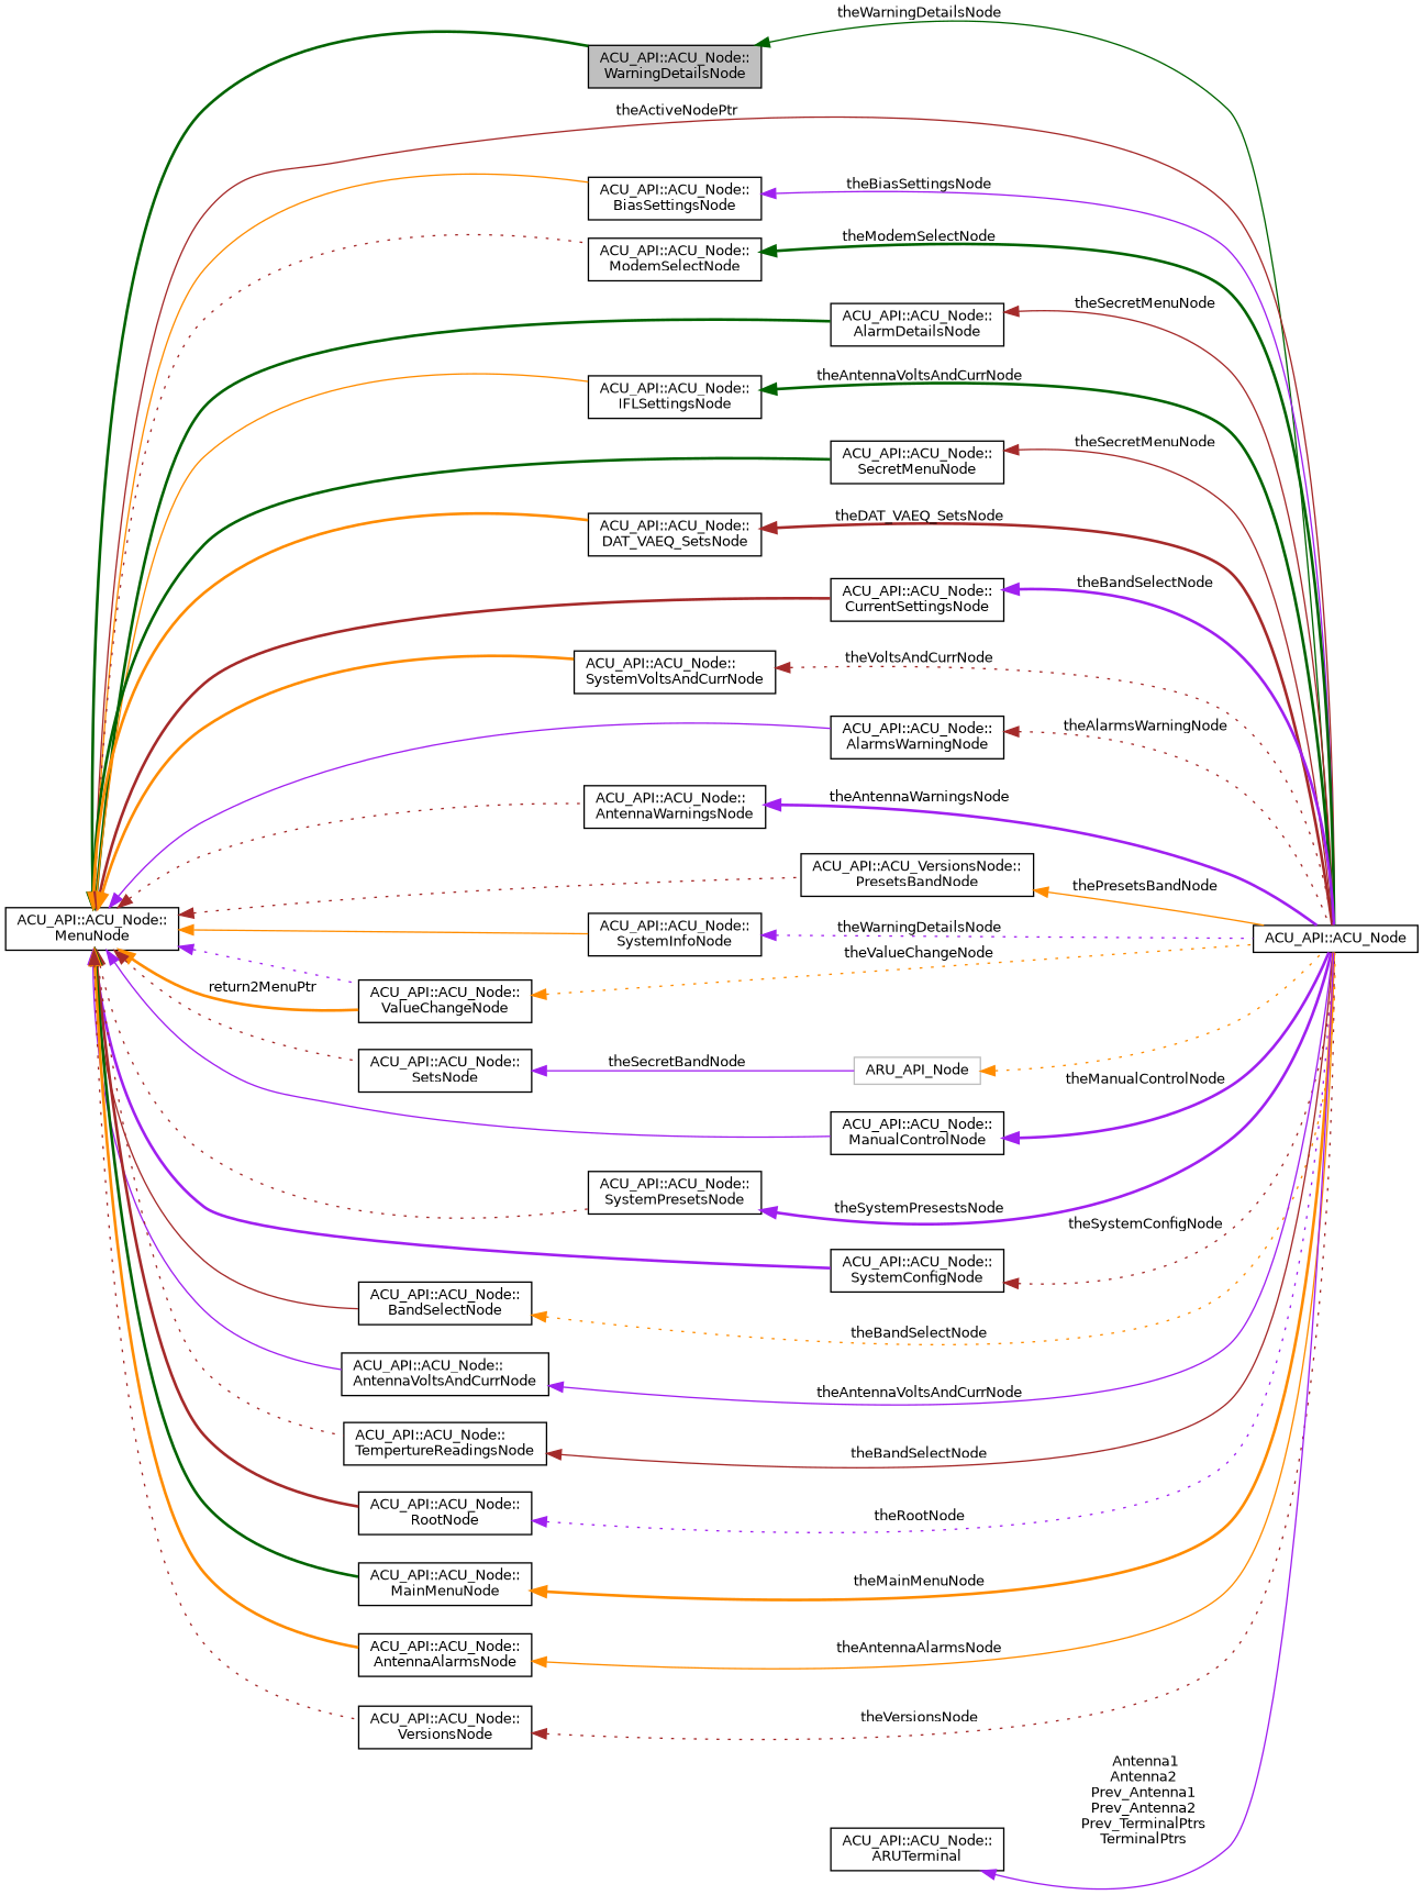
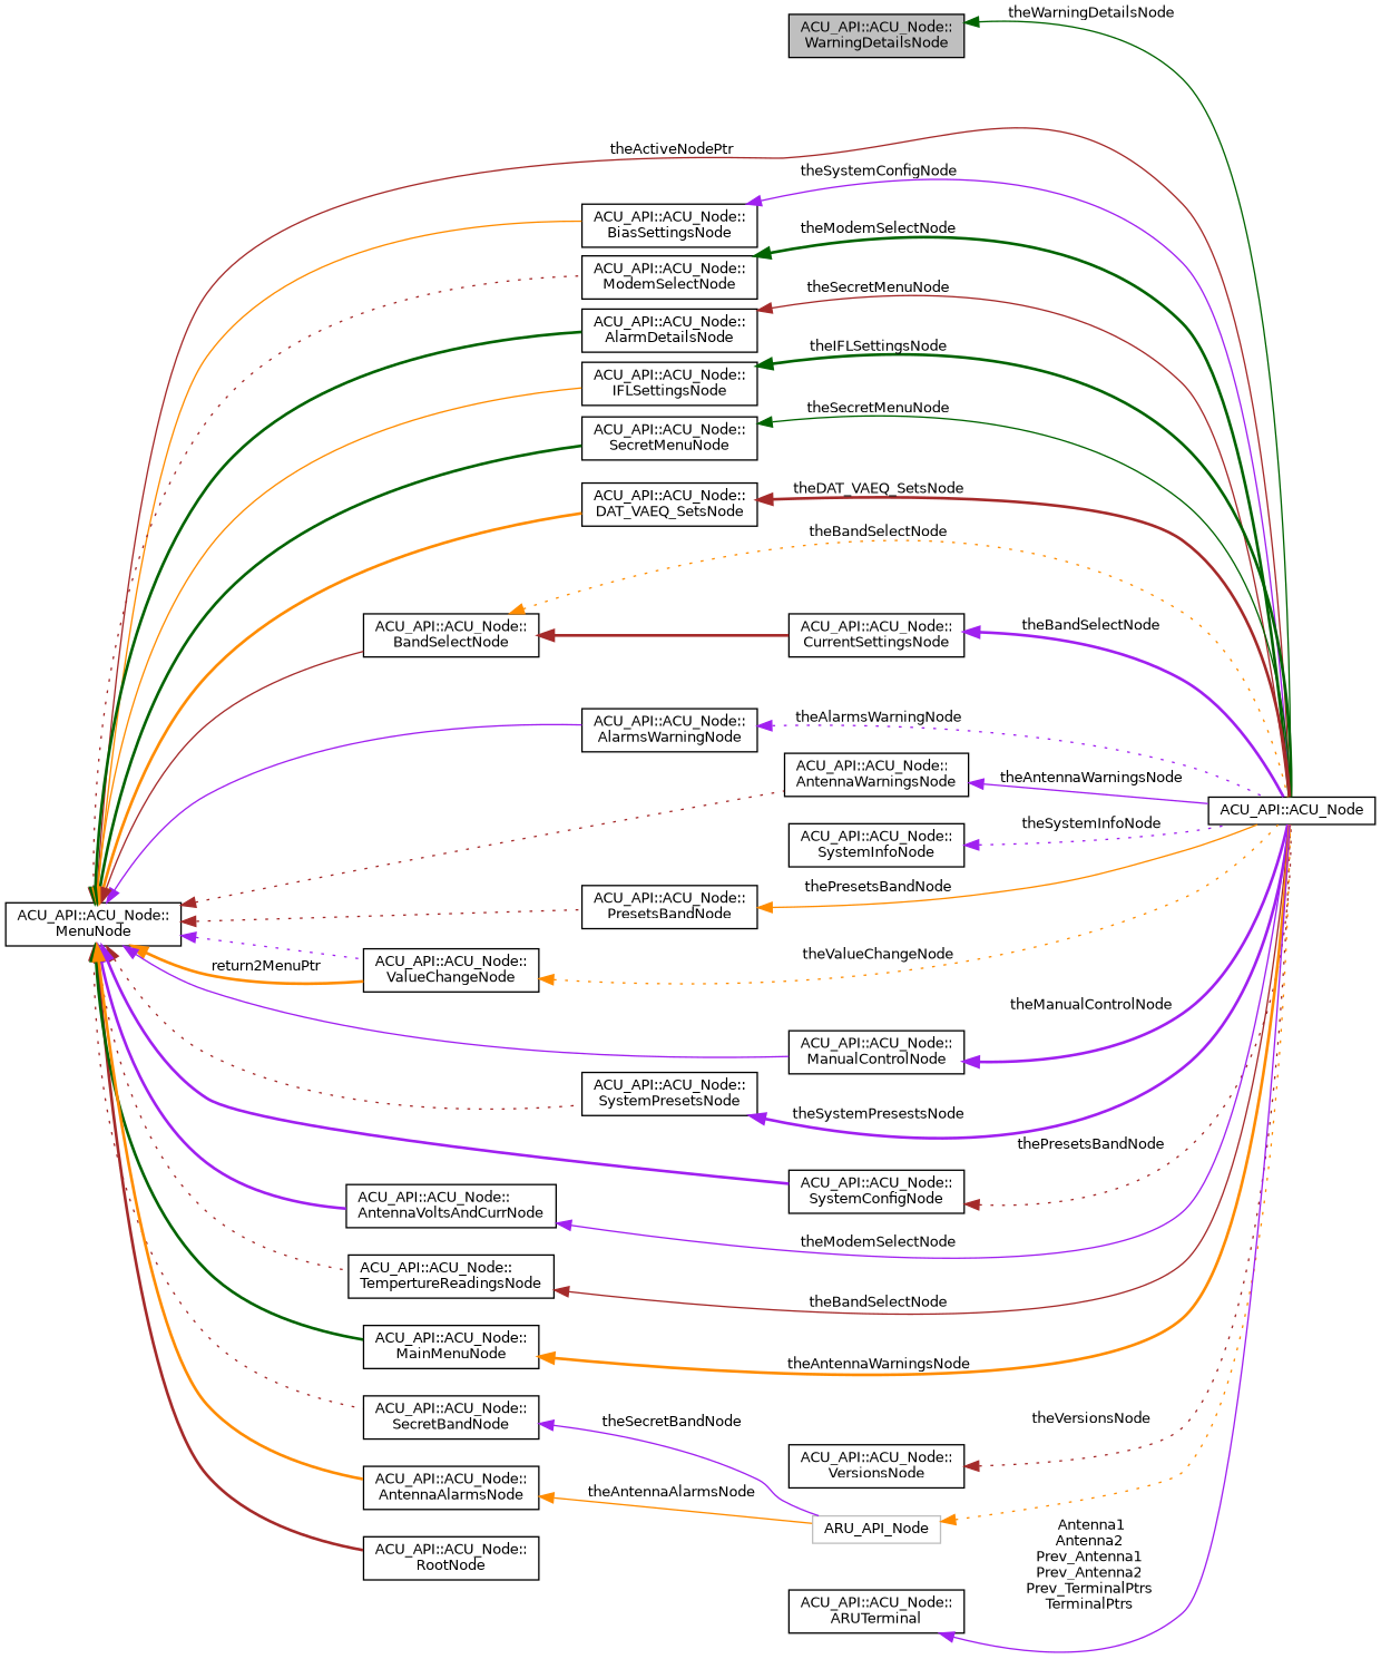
  digraph {
    rankdir=LR
    node [color=black fillcolor=white fontname=Helvetica fontsize=10 shape=record style=filled]
    edge [color=brown dir=back fontname=Helvetica fontsize=10 labelfontname=Helvetica labelfontsize=10 style=bold]
    n1 [fillcolor=grey75 fontcolor=black height=0.2 label="ACU_API::ACU_Node::\lWarningDetailsNode" width=0.4]
    n2 [height=0.2 label="ACU_API::ACU_Node" width=0.4]
    n3 [height=0.2 label="ACU_API::ACU_Node::\lMenuNode" width=0.4]
    n4 [height=0.2 label="ACU_API::ACU_Node::\lBiasSettingsNode" width=0.4]
    n5 [height=0.2 label="ACU_API::ACU_Node::\lModemSelectNode" width=0.4]
    n6 [height=0.2 label="ACU_API::ACU_Node::\lAlarmDetailsNode" width=0.4]
    n7 [height=0.2 label="ACU_API::ACU_Node::\lIFLSettingsNode" width=0.4]
    n8 [height=0.2 label="ACU_API::ACU_Node::\lSecretMenuNode" width=0.4]
    n9 [height=0.2 label="ACU_API::ACU_Node::\lDAT_VAEQ_SetsNode" width=0.4]
    n10 [height=0.2 label="ACU_API::ACU_Node::\lCurrentSettingsNode" width=0.4]
-   n11 [height=0.2 label="ACU_API::ACU_Node::\lSystemVoltsAndCurrNode" width=0.4]
    n12 [height=0.2 label="ACU_API::ACU_Node::\lAlarmsWarningNode" width=0.4]
    n13 [height=0.2 label="ACU_API::ACU_Node::\lAntennaWarningsNode" width=0.4]
-   n14 [height=0.2 label="ACU_API::ACU_VersionsNode::\lPresetsBandNode" width=0.4]
+   n14 [height=0.2 label="ACU_API::ACU_Node::\lPresetsBandNode" width=0.4]
    n15 [height=0.2 label="ACU_API::ACU_Node::\lSystemInfoNode" width=0.4]
    n16 [height=0.2 label="ACU_API::ACU_Node::\lValueChangeNode" width=0.4]
-   n17 [height=0.2 label="ACU_API::ACU_Node::\lSetsNode" width=0.4]
+   n17 [height=0.2 label="ACU_API::ACU_Node::\lSecretBandNode" width=0.4]
    n18 [height=0.2 label="ACU_API::ACU_Node::\lManualControlNode" width=0.4]
    n19 [height=0.2 label="ACU_API::ACU_Node::\lSystemPresetsNode" width=0.4]
    n20 [height=0.2 label="ACU_API::ACU_Node::\lSystemConfigNode" width=0.4]
    n21 [height=0.2 label="ACU_API::ACU_Node::\lBandSelectNode" width=0.4]
    n22 [height=0.2 label="ACU_API::ACU_Node::\lAntennaVoltsAndCurrNode" width=0.4]
    n23 [height=0.2 label="ACU_API::ACU_Node::\lTempertureReadingsNode" width=0.4]
    n24 [height=0.2 label="ACU_API::ACU_Node::\lRootNode" width=0.4]
    n25 [height=0.2 label="ACU_API::ACU_Node::\lMainMenuNode" width=0.4]
    n26 [height=0.2 label="ACU_API::ACU_Node::\lAntennaAlarmsNode" width=0.4]
    n27 [height=0.2 label="ACU_API::ACU_Node::\lVersionsNode" width=0.4]
    n28 [color=grey75 height=0.2 label=ARU_API_Node width=0.4]
    n29 [height=0.2 label="ACU_API::ACU_Node::\lARUTerminal" width=0.4]
    n1 -> n2 [color=darkgreen label=" theWarningDetailsNode" style=solid]
-   n3 -> n1 [color=darkgreen]
    n3 -> n2 [label=" theActiveNodePtr" style=solid]
    n3 -> n4 [color=darkorange style=solid]
    n3 -> n5 [style=dotted]
    n3 -> n6 [color=darkgreen]
    n3 -> n7 [color=darkorange style=solid]
    n3 -> n8 [color=darkgreen]
    n3 -> n9 [color=darkorange]
-   n3 -> n10
-   n3 -> n11 [color=darkorange]
+   n21 -> n10
    n3 -> n12 [color=purple style=solid]
    n3 -> n13 [style=dotted]
    n3 -> n14 [style=dotted]
-   n3 -> n15 [color=darkorange style=solid]
    n3 -> n16 [color=purple style=dotted]
    n3 -> n16 [color=darkorange label=" return2MenuPtr"]
    n3 -> n17 [style=dotted]
    n3 -> n18 [color=purple style=solid]
    n3 -> n19 [style=dotted]
    n3 -> n20 [color=purple]
    n3 -> n21 [style=solid]
-   n3 -> n22 [color=purple style=solid]
+   n3 -> n22 [color=purple]
    n3 -> n23 [style=dotted]
    n3 -> n24
    n3 -> n25 [color=darkgreen]
    n3 -> n26 [color=darkorange]
-   n3 -> n27 [style=dotted]
-   n4 -> n2 [color=purple label=" theBiasSettingsNode" style=solid]
+   n4 -> n2 [color=purple label=" theSystemConfigNode" style=solid]
    n5 -> n2 [color=darkgreen label=" theModemSelectNode"]
    n6 -> n2 [label=" theSecretMenuNode" style=solid]
-   n7 -> n2 [color=darkgreen label=" theAntennaVoltsAndCurrNode"]
-   n8 -> n2 [label=" theSecretMenuNode" style=solid]
+   n7 -> n2 [color=darkgreen label=" theIFLSettingsNode"]
+   n8 -> n2 [color=darkgreen label=" theSecretMenuNode" style=solid]
    n9 -> n2 [label=" theDAT_VAEQ_SetsNode"]
    n10 -> n2 [color=purple label=" theBandSelectNode"]
-   n11 -> n2 [label=" theVoltsAndCurrNode" style=dotted]
-   n12 -> n2 [label=" theAlarmsWarningNode" style=dotted]
-   n13 -> n2 [color=purple label=" theAntennaWarningsNode"]
+   n12 -> n2 [color=purple label=" theAlarmsWarningNode" style=dotted]
+   n13 -> n2 [color=purple label=" theAntennaWarningsNode" style=solid]
    n14 -> n2 [color=darkorange label=" thePresetsBandNode" style=solid]
-   n15 -> n2 [color=purple label=" theWarningDetailsNode" style=dotted]
+   n15 -> n2 [color=purple label=" theSystemInfoNode" style=dotted]
    n16 -> n2 [color=darkorange label=" theValueChangeNode" style=dotted]
    n17 -> n28 [color=purple label=" theSecretBandNode" style=solid]
    n18 -> n2 [color=purple label=" theManualControlNode"]
    n19 -> n2 [color=purple label=" theSystemPresestsNode"]
-   n20 -> n2 [label=" theSystemConfigNode" style=dotted]
+   n20 -> n2 [label=" thePresetsBandNode" style=dotted]
    n21 -> n2 [color=darkorange label=" theBandSelectNode" style=dotted]
-   n22 -> n2 [color=purple label=" theAntennaVoltsAndCurrNode" style=solid]
+   n22 -> n2 [color=purple label=" theModemSelectNode" style=solid]
    n23 -> n2 [label=" theBandSelectNode" style=solid]
-   n24 -> n2 [color=purple label=" theRootNode" style=dotted]
-   n25 -> n2 [color=darkorange label=" theMainMenuNode"]
-   n26 -> n2 [color=darkorange label=" theAntennaAlarmsNode" style=solid]
+   n25 -> n2 [color=darkorange label=" theAntennaWarningsNode"]
+   n26 -> n28 [color=darkorange label=" theAntennaAlarmsNode" style=solid]
    n27 -> n2 [label=" theVersionsNode" style=dotted]
    n28 -> n2 [color=darkorange style=dotted]
    n29 -> n2 [color=purple label=" Antenna1\nAntenna2\nPrev_Antenna1\nPrev_Antenna2\nPrev_TerminalPtrs\nTerminalPtrs" style=solid]
  }
